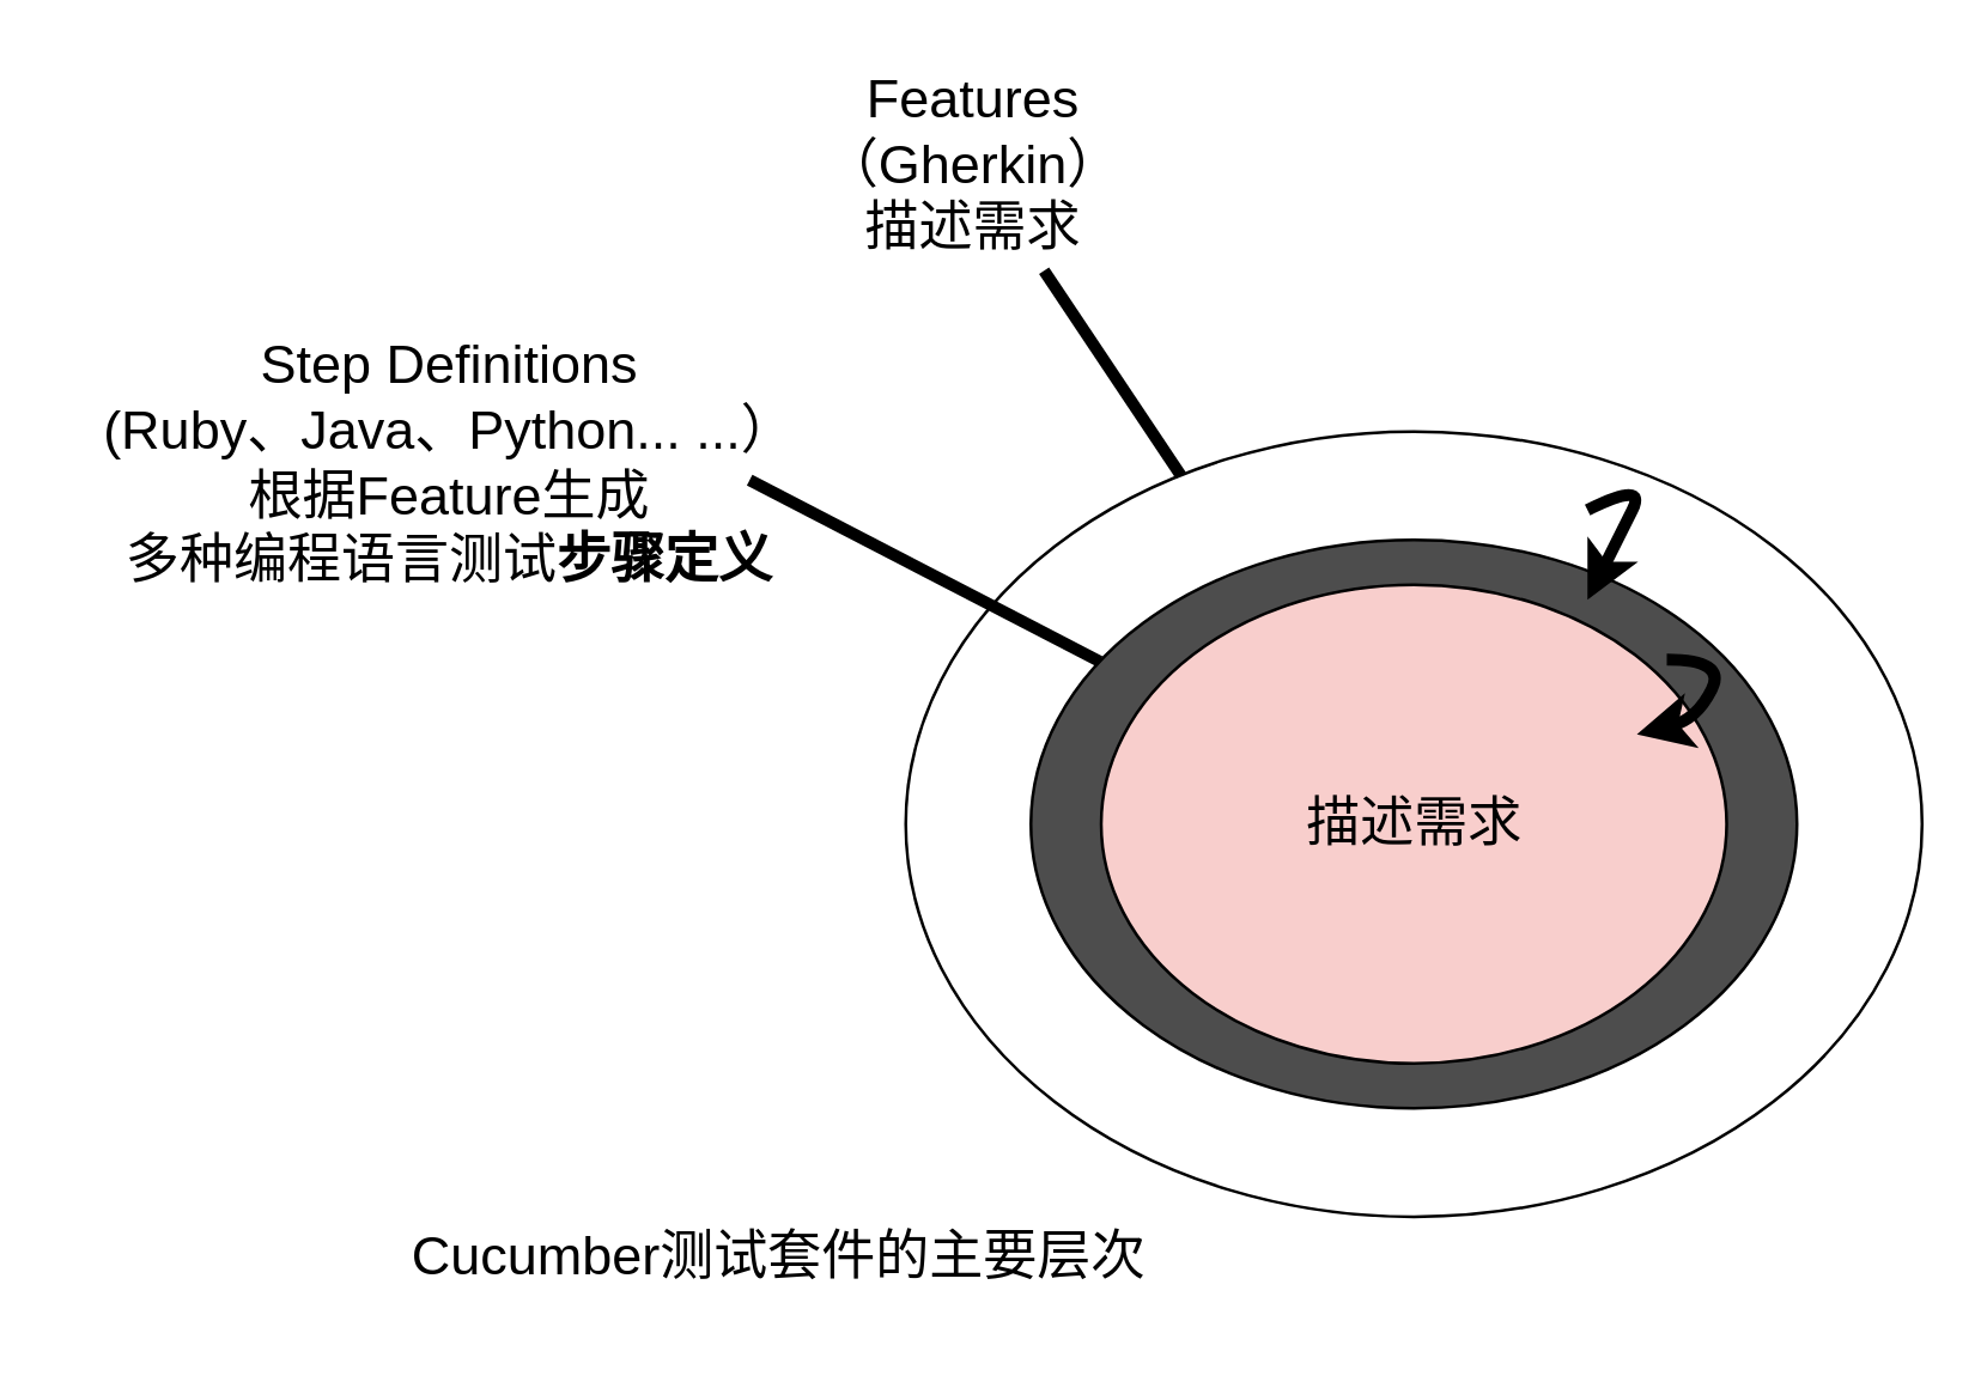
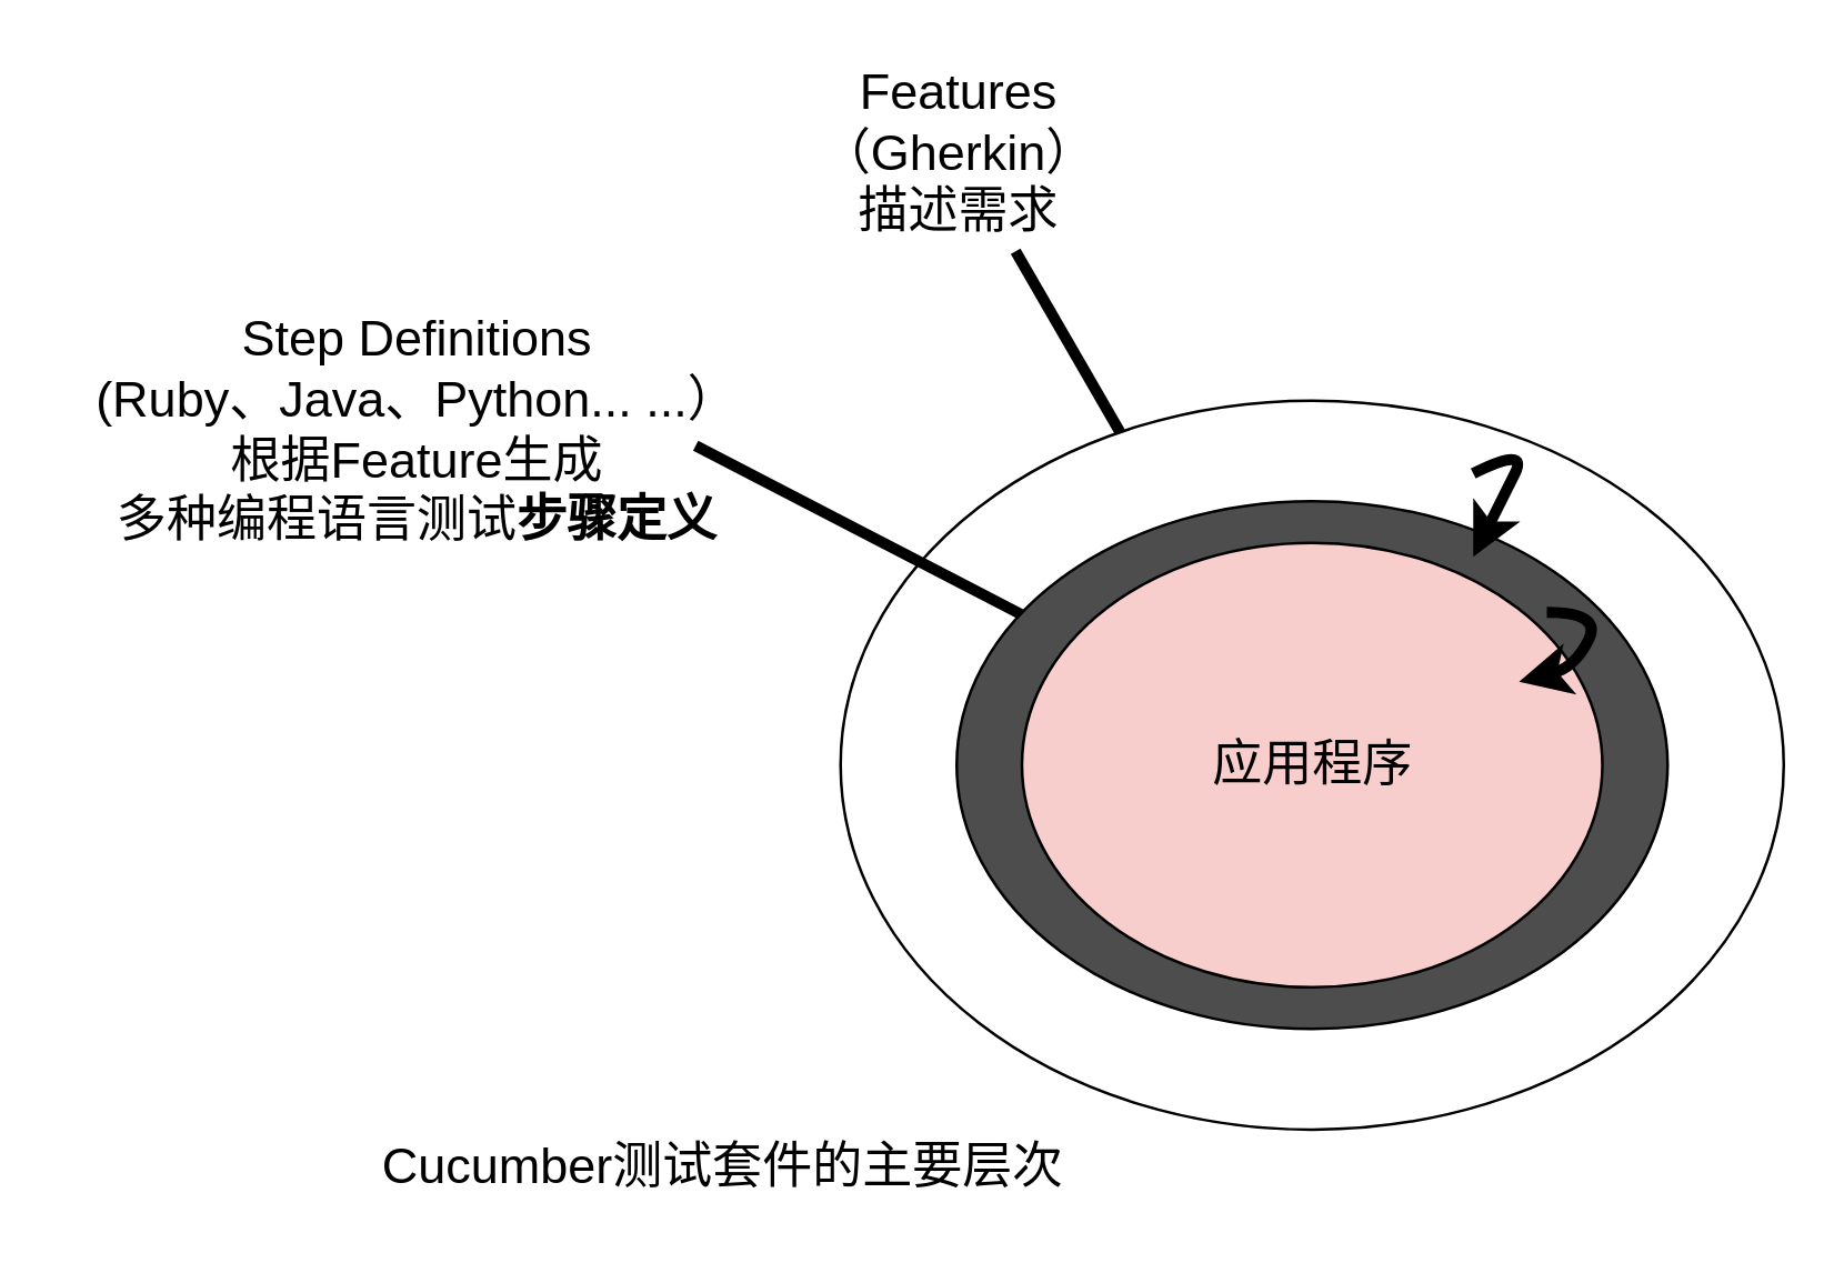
  <mxCell id="0" />
  <mxCell id="1" parent="0" />
  <mxCell id="2" value="" style="ellipse;whiteSpace=wrap;html=1;" vertex="1" parent="1"><mxGeometry x="302.19" y="143.75" width="339.62" height="262.5" as="geometry" /></mxCell>
  <mxCell id="3" value="" style="ellipse;whiteSpace=wrap;html=1;fillColor=#4D4D4D;" vertex="1" parent="1"><mxGeometry x="344" y="180" width="256" height="190" as="geometry" /></mxCell>
- <mxCell id="4" value="&lt;font style=&quot;font-size: 18px&quot;&gt;描述需求&lt;/font&gt;" style="ellipse;whiteSpace=wrap;html=1;fillColor=#F8CECC;" vertex="1" parent="1"><mxGeometry x="367.5" y="195" width="209" height="160" as="geometry" /></mxCell>
+ <mxCell id="4" value="&lt;font style=&quot;font-size: 18px&quot;&gt;应用程序&lt;/font&gt;" style="ellipse;whiteSpace=wrap;html=1;fillColor=#F8CECC;" vertex="1" parent="1"><mxGeometry x="367.5" y="195" width="209" height="160" as="geometry" /></mxCell>
  <mxCell id="5" value="" style="endArrow=none;html=1;strokeWidth=4;" edge="1" parent="1" target="3"><mxGeometry width="50" height="50" relative="1" as="geometry"><mxPoint x="250" y="160" as="sourcePoint" /><mxPoint x="110" y="180" as="targetPoint" /></mxGeometry></mxCell>
  <mxCell id="6" value="Step Definitions&lt;br&gt;(Ruby、Java、Python... ...）&lt;br&gt;&lt;div&gt;根据Feature生成&lt;/div&gt;&lt;div&gt;多种编程语言测试&lt;b&gt;步骤定义&lt;/b&gt;&lt;/div&gt;" style="text;html=1;strokeColor=none;fillColor=none;align=center;verticalAlign=middle;whiteSpace=wrap;rounded=0;fontSize=18;" vertex="1" parent="1"><mxGeometry x="20" y="100" width="260" height="110" as="geometry" /></mxCell>
- <mxCell id="7" value="&lt;div&gt;Features&lt;/div&gt;&lt;div&gt;（Gherkin）&lt;br&gt;描述需求&lt;br&gt;&lt;/div&gt;" style="text;html=1;strokeColor=none;fillColor=none;align=center;verticalAlign=middle;whiteSpace=wrap;rounded=0;fontSize=18;" vertex="1" parent="1"><mxGeometry x="260" y="20" width="130" height="70" as="geometry" /></mxCell>
+ <mxCell id="7" value="&lt;div&gt;Features&lt;/div&gt;&lt;div&gt;（Gherkin）&lt;br&gt;描述需求&lt;br&gt;&lt;/div&gt;" style="text;html=1;strokeColor=none;fillColor=none;align=center;verticalAlign=middle;whiteSpace=wrap;rounded=0;fontSize=18;" vertex="1" parent="1"><mxGeometry x="280" y="20" width="130" height="70" as="geometry" /></mxCell>
  <mxCell id="8" value="" style="endArrow=none;html=1;strokeWidth=4;" edge="1" parent="1" source="7" target="2"><mxGeometry width="50" height="50" relative="1" as="geometry"><mxPoint x="404" y="50" as="sourcePoint" /><mxPoint x="521.038" y="110.628" as="targetPoint" /></mxGeometry></mxCell>
  <mxCell id="9" value="" style="curved=1;endArrow=classic;html=1;strokeWidth=4;fontSize=18;" edge="1" parent="1"><mxGeometry width="50" height="50" relative="1" as="geometry"><mxPoint x="556.5" y="220" as="sourcePoint" /><mxPoint x="546.5" y="245" as="targetPoint" /><Array as="points"><mxPoint x="576.5" y="220" /><mxPoint x="566.5" y="240" /></Array></mxGeometry></mxCell>
  <mxCell id="10" value="" style="curved=1;endArrow=classic;html=1;strokeWidth=4;fontSize=18;" edge="1" parent="1"><mxGeometry width="50" height="50" relative="1" as="geometry"><mxPoint x="530" y="170" as="sourcePoint" /><mxPoint x="530" y="200" as="targetPoint" /><Array as="points"><mxPoint x="550" y="160" /><mxPoint x="540" y="180" /></Array></mxGeometry></mxCell>
  <mxCell id="11" value="Cucumber测试套件的主要层次" style="text;html=1;strokeColor=none;fillColor=none;align=center;verticalAlign=middle;whiteSpace=wrap;rounded=0;fontSize=18;" vertex="1" parent="1"><mxGeometry x="30" y="400" width="460" height="40" as="geometry" /></mxCell>
